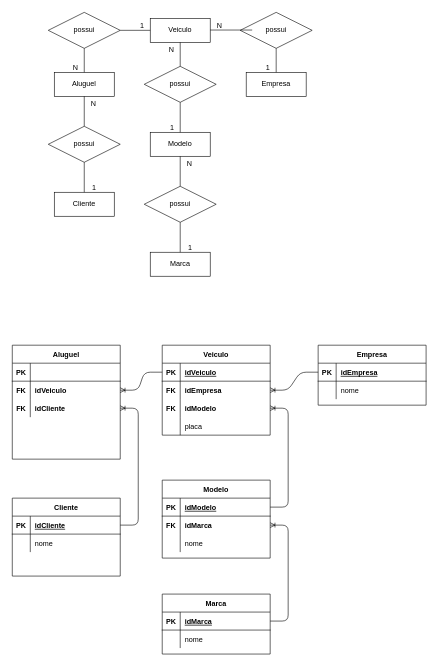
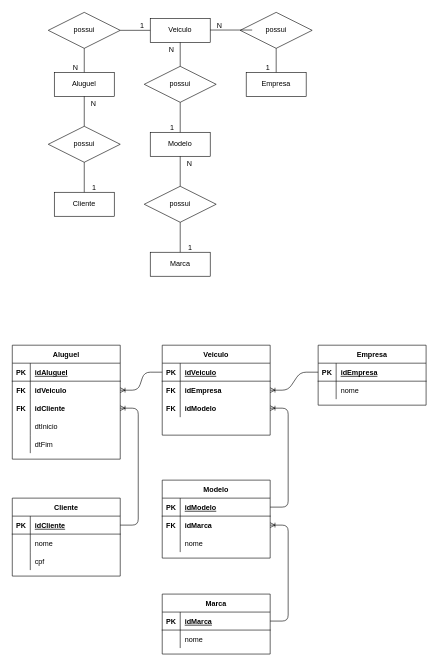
  <mxCell id="0" />
  <mxCell id="1" parent="0" />
  <mxCell id="2" value="Empresa" style="whiteSpace=wrap;html=1;align=center;" parent="1" vertex="1"><mxGeometry x="410" y="120" width="100" height="40" as="geometry" /></mxCell>
  <mxCell id="3" value="Veiculo" style="whiteSpace=wrap;html=1;align=center;" parent="1" vertex="1"><mxGeometry x="250" y="30" width="100" height="40" as="geometry" /></mxCell>
  <mxCell id="4" value="Aluguel" style="whiteSpace=wrap;html=1;align=center;" parent="1" vertex="1"><mxGeometry x="90" y="120" width="100" height="40" as="geometry" /></mxCell>
  <mxCell id="5" value="possui" style="shape=rhombus;perimeter=rhombusPerimeter;whiteSpace=wrap;html=1;align=center;" parent="1" vertex="1"><mxGeometry x="400" y="20" width="120" height="60" as="geometry" /></mxCell>
  <mxCell id="6" value="" style="endArrow=none;html=1;rounded=0;exitX=0.5;exitY=1;exitDx=0;exitDy=0;entryX=0.5;entryY=0;entryDx=0;entryDy=0;" parent="1" source="5" target="2" edge="1"><mxGeometry relative="1" as="geometry"><mxPoint x="290" y="200" as="sourcePoint" /><mxPoint x="450" y="200" as="targetPoint" /></mxGeometry></mxCell>
  <mxCell id="7" value="1" style="resizable=0;html=1;align=right;verticalAlign=bottom;" parent="6" connectable="0" vertex="1"><mxGeometry x="1" relative="1" as="geometry"><mxPoint x="-10" as="offset" /></mxGeometry></mxCell>
  <mxCell id="8" value="" style="endArrow=none;html=1;rounded=0;entryX=1;entryY=0.5;entryDx=0;entryDy=0;exitX=0;exitY=0.5;exitDx=0;exitDy=0;" parent="1" edge="1"><mxGeometry relative="1" as="geometry"><mxPoint x="420" y="49.5" as="sourcePoint" /><mxPoint x="350" y="49.5" as="targetPoint" /></mxGeometry></mxCell>
  <mxCell id="9" value="N" style="resizable=0;html=1;align=right;verticalAlign=bottom;" parent="8" connectable="0" vertex="1"><mxGeometry x="1" relative="1" as="geometry"><mxPoint x="20" y="0.5" as="offset" /></mxGeometry></mxCell>
  <mxCell id="10" value="Cliente" style="shape=table;startSize=30;container=1;collapsible=1;childLayout=tableLayout;fixedRows=1;rowLines=0;fontStyle=1;align=center;resizeLast=1;" parent="1" vertex="1"><mxGeometry x="20" y="830" width="180" height="130" as="geometry" /></mxCell>
  <mxCell id="11" value="" style="shape=partialRectangle;collapsible=0;dropTarget=0;pointerEvents=0;fillColor=none;top=0;left=0;bottom=1;right=0;points=[[0,0.5],[1,0.5]];portConstraint=eastwest;" parent="10" vertex="1"><mxGeometry y="30" width="180" height="30" as="geometry" /></mxCell>
  <mxCell id="12" value="PK" style="shape=partialRectangle;connectable=0;fillColor=none;top=0;left=0;bottom=0;right=0;fontStyle=1;overflow=hidden;" parent="11" vertex="1"><mxGeometry width="30" height="30" as="geometry" /></mxCell>
  <mxCell id="13" value="idCliente" style="shape=partialRectangle;connectable=0;fillColor=none;top=0;left=0;bottom=0;right=0;align=left;spacingLeft=6;fontStyle=5;overflow=hidden;" parent="11" vertex="1"><mxGeometry x="30" width="150" height="30" as="geometry" /></mxCell>
  <mxCell id="14" value="" style="shape=partialRectangle;collapsible=0;dropTarget=0;pointerEvents=0;fillColor=none;top=0;left=0;bottom=0;right=0;points=[[0,0.5],[1,0.5]];portConstraint=eastwest;" parent="10" vertex="1"><mxGeometry y="60" width="180" height="30" as="geometry" /></mxCell>
  <mxCell id="15" value="" style="shape=partialRectangle;connectable=0;fillColor=none;top=0;left=0;bottom=0;right=0;editable=1;overflow=hidden;" parent="14" vertex="1"><mxGeometry width="30" height="30" as="geometry" /></mxCell>
  <mxCell id="16" value="nome" style="shape=partialRectangle;connectable=0;fillColor=none;top=0;left=0;bottom=0;right=0;align=left;spacingLeft=6;overflow=hidden;" parent="14" vertex="1"><mxGeometry x="30" width="150" height="30" as="geometry" /></mxCell>
  <mxCell id="17" value="" style="shape=partialRectangle;collapsible=0;dropTarget=0;pointerEvents=0;fillColor=none;top=0;left=0;bottom=0;right=0;points=[[0,0.5],[1,0.5]];portConstraint=eastwest;" parent="10" vertex="1"><mxGeometry y="90" width="180" height="30" as="geometry" /></mxCell>
  <mxCell id="18" value="" style="shape=partialRectangle;connectable=0;fillColor=none;top=0;left=0;bottom=0;right=0;editable=1;overflow=hidden;" parent="17" vertex="1"><mxGeometry width="30" height="30" as="geometry" /></mxCell>
+ <mxCell id="19" value="cpf" style="shape=partialRectangle;connectable=0;fillColor=none;top=0;left=0;bottom=0;right=0;align=left;spacingLeft=6;overflow=hidden;" parent="17" vertex="1"><mxGeometry x="30" width="150" height="30" as="geometry" /></mxCell>
  <mxCell id="20" value="Veiculo" style="shape=table;startSize=30;container=1;collapsible=1;childLayout=tableLayout;fixedRows=1;rowLines=0;fontStyle=1;align=center;resizeLast=1;" parent="1" vertex="1"><mxGeometry x="270" y="575" width="180" height="150" as="geometry" /></mxCell>
  <mxCell id="21" value="" style="shape=partialRectangle;collapsible=0;dropTarget=0;pointerEvents=0;fillColor=none;top=0;left=0;bottom=1;right=0;points=[[0,0.5],[1,0.5]];portConstraint=eastwest;" parent="20" vertex="1"><mxGeometry y="30" width="180" height="30" as="geometry" /></mxCell>
  <mxCell id="22" value="PK" style="shape=partialRectangle;connectable=0;fillColor=none;top=0;left=0;bottom=0;right=0;fontStyle=1;overflow=hidden;" parent="21" vertex="1"><mxGeometry width="30" height="30" as="geometry" /></mxCell>
  <mxCell id="23" value="idVeiculo" style="shape=partialRectangle;connectable=0;fillColor=none;top=0;left=0;bottom=0;right=0;align=left;spacingLeft=6;fontStyle=5;overflow=hidden;" parent="21" vertex="1"><mxGeometry x="30" width="150" height="30" as="geometry" /></mxCell>
  <mxCell id="24" value="" style="shape=partialRectangle;collapsible=0;dropTarget=0;pointerEvents=0;fillColor=none;top=0;left=0;bottom=0;right=0;points=[[0,0.5],[1,0.5]];portConstraint=eastwest;" parent="20" vertex="1"><mxGeometry y="60" width="180" height="30" as="geometry" /></mxCell>
  <mxCell id="25" value="FK" style="shape=partialRectangle;connectable=0;fillColor=none;top=0;left=0;bottom=0;right=0;editable=1;overflow=hidden;fontStyle=1" parent="24" vertex="1"><mxGeometry width="30" height="30" as="geometry" /></mxCell>
  <mxCell id="26" value="idEmpresa" style="shape=partialRectangle;connectable=0;fillColor=none;top=0;left=0;bottom=0;right=0;align=left;spacingLeft=6;overflow=hidden;fontStyle=1" parent="24" vertex="1"><mxGeometry x="30" width="150" height="30" as="geometry" /></mxCell>
  <mxCell id="27" value="" style="shape=partialRectangle;collapsible=0;dropTarget=0;pointerEvents=0;fillColor=none;top=0;left=0;bottom=0;right=0;points=[[0,0.5],[1,0.5]];portConstraint=eastwest;" parent="20" vertex="1"><mxGeometry y="90" width="180" height="30" as="geometry" /></mxCell>
  <mxCell id="28" value="FK" style="shape=partialRectangle;connectable=0;fillColor=none;top=0;left=0;bottom=0;right=0;editable=1;overflow=hidden;fontStyle=1" parent="27" vertex="1"><mxGeometry width="30" height="30" as="geometry" /></mxCell>
  <mxCell id="29" value="idModelo" style="shape=partialRectangle;connectable=0;fillColor=none;top=0;left=0;bottom=0;right=0;align=left;spacingLeft=6;overflow=hidden;fontStyle=1" parent="27" vertex="1"><mxGeometry x="30" width="150" height="30" as="geometry" /></mxCell>
  <mxCell id="30" value="" style="shape=partialRectangle;collapsible=0;dropTarget=0;pointerEvents=0;fillColor=none;top=0;left=0;bottom=0;right=0;points=[[0,0.5],[1,0.5]];portConstraint=eastwest;" parent="20" vertex="1"><mxGeometry y="120" width="180" height="30" as="geometry" /></mxCell>
  <mxCell id="31" value="" style="shape=partialRectangle;connectable=0;fillColor=none;top=0;left=0;bottom=0;right=0;editable=1;overflow=hidden;" parent="30" vertex="1"><mxGeometry width="30" height="30" as="geometry" /></mxCell>
- <mxCell id="32" value="placa" style="shape=partialRectangle;connectable=0;fillColor=none;top=0;left=0;bottom=0;right=0;align=left;spacingLeft=6;overflow=hidden;" parent="30" vertex="1"><mxGeometry x="30" width="150" height="30" as="geometry" /></mxCell>
  <mxCell id="33" value="Empresa" style="shape=table;startSize=30;container=1;collapsible=1;childLayout=tableLayout;fixedRows=1;rowLines=0;fontStyle=1;align=center;resizeLast=1;" parent="1" vertex="1"><mxGeometry x="530" y="575" width="180" height="100" as="geometry" /></mxCell>
  <mxCell id="34" value="" style="shape=partialRectangle;collapsible=0;dropTarget=0;pointerEvents=0;fillColor=none;top=0;left=0;bottom=1;right=0;points=[[0,0.5],[1,0.5]];portConstraint=eastwest;" parent="33" vertex="1"><mxGeometry y="30" width="180" height="30" as="geometry" /></mxCell>
  <mxCell id="35" value="PK" style="shape=partialRectangle;connectable=0;fillColor=none;top=0;left=0;bottom=0;right=0;fontStyle=1;overflow=hidden;" parent="34" vertex="1"><mxGeometry width="30" height="30" as="geometry" /></mxCell>
  <mxCell id="36" value="idEmpresa" style="shape=partialRectangle;connectable=0;fillColor=none;top=0;left=0;bottom=0;right=0;align=left;spacingLeft=6;fontStyle=5;overflow=hidden;" parent="34" vertex="1"><mxGeometry x="30" width="150" height="30" as="geometry" /></mxCell>
  <mxCell id="37" value="" style="shape=partialRectangle;collapsible=0;dropTarget=0;pointerEvents=0;fillColor=none;top=0;left=0;bottom=0;right=0;points=[[0,0.5],[1,0.5]];portConstraint=eastwest;" parent="33" vertex="1"><mxGeometry y="60" width="180" height="30" as="geometry" /></mxCell>
  <mxCell id="38" value="" style="shape=partialRectangle;connectable=0;fillColor=none;top=0;left=0;bottom=0;right=0;editable=1;overflow=hidden;" parent="37" vertex="1"><mxGeometry width="30" height="30" as="geometry" /></mxCell>
  <mxCell id="39" value="nome" style="shape=partialRectangle;connectable=0;fillColor=none;top=0;left=0;bottom=0;right=0;align=left;spacingLeft=6;overflow=hidden;" parent="37" vertex="1"><mxGeometry x="30" width="150" height="30" as="geometry" /></mxCell>
  <mxCell id="40" value="possui" style="shape=rhombus;perimeter=rhombusPerimeter;whiteSpace=wrap;html=1;align=center;" parent="1" vertex="1"><mxGeometry x="80" y="20" width="120" height="60" as="geometry" /></mxCell>
  <mxCell id="41" value="" style="endArrow=none;html=1;rounded=0;exitX=1;exitY=0.5;exitDx=0;exitDy=0;entryX=0;entryY=0.5;entryDx=0;entryDy=0;" parent="1" source="40" target="3" edge="1"><mxGeometry relative="1" as="geometry"><mxPoint x="160" y="110" as="sourcePoint" /><mxPoint x="320" y="110" as="targetPoint" /></mxGeometry></mxCell>
  <mxCell id="42" value="1" style="resizable=0;html=1;align=right;verticalAlign=bottom;" parent="41" connectable="0" vertex="1"><mxGeometry x="1" relative="1" as="geometry"><mxPoint x="-10" as="offset" /></mxGeometry></mxCell>
  <mxCell id="43" value="" style="endArrow=none;html=1;rounded=0;entryX=0.5;entryY=0;entryDx=0;entryDy=0;exitX=0.5;exitY=1;exitDx=0;exitDy=0;" parent="1" target="4" edge="1"><mxGeometry relative="1" as="geometry"><mxPoint x="140" y="80" as="sourcePoint" /><mxPoint x="170" y="90" as="targetPoint" /></mxGeometry></mxCell>
  <mxCell id="44" value="N" style="resizable=0;html=1;align=right;verticalAlign=bottom;" parent="43" connectable="0" vertex="1"><mxGeometry x="1" relative="1" as="geometry"><mxPoint x="-10" as="offset" /></mxGeometry></mxCell>
  <mxCell id="45" value="" style="edgeStyle=entityRelationEdgeStyle;fontSize=12;html=1;endArrow=ERoneToMany;" parent="1" source="34" target="24" edge="1"><mxGeometry width="100" height="100" relative="1" as="geometry"><mxPoint x="490" y="835" as="sourcePoint" /><mxPoint x="590" y="735" as="targetPoint" /></mxGeometry></mxCell>
  <mxCell id="46" value="Modelo" style="whiteSpace=wrap;html=1;align=center;" vertex="1" parent="1"><mxGeometry x="250" y="220" width="100" height="40" as="geometry" /></mxCell>
  <mxCell id="47" value="possui" style="shape=rhombus;perimeter=rhombusPerimeter;whiteSpace=wrap;html=1;align=center;" vertex="1" parent="1"><mxGeometry x="240" y="110" width="120" height="60" as="geometry" /></mxCell>
  <mxCell id="48" value="possui" style="shape=rhombus;perimeter=rhombusPerimeter;whiteSpace=wrap;html=1;align=center;" vertex="1" parent="1"><mxGeometry x="240" y="310" width="120" height="60" as="geometry" /></mxCell>
  <mxCell id="49" value="Marca" style="whiteSpace=wrap;html=1;align=center;" vertex="1" parent="1"><mxGeometry x="250" y="420" width="100" height="40" as="geometry" /></mxCell>
  <mxCell id="50" value="" style="endArrow=none;html=1;rounded=0;entryX=0.5;entryY=1;entryDx=0;entryDy=0;exitX=0.5;exitY=0;exitDx=0;exitDy=0;" edge="1" parent="1" source="47" target="3"><mxGeometry relative="1" as="geometry"><mxPoint x="190" y="190" as="sourcePoint" /><mxPoint x="350" y="190" as="targetPoint" /></mxGeometry></mxCell>
  <mxCell id="51" value="N" style="resizable=0;html=1;align=right;verticalAlign=bottom;" connectable="0" vertex="1" parent="50"><mxGeometry x="1" relative="1" as="geometry"><mxPoint x="-10" y="20" as="offset" /></mxGeometry></mxCell>
  <mxCell id="52" value="" style="endArrow=none;html=1;rounded=0;exitX=0.5;exitY=1;exitDx=0;exitDy=0;entryX=0.5;entryY=0;entryDx=0;entryDy=0;" edge="1" parent="1" source="47" target="46"><mxGeometry relative="1" as="geometry"><mxPoint x="360" y="200" as="sourcePoint" /><mxPoint x="520" y="200" as="targetPoint" /></mxGeometry></mxCell>
  <mxCell id="53" value="1" style="resizable=0;html=1;align=right;verticalAlign=bottom;" connectable="0" vertex="1" parent="52"><mxGeometry x="1" relative="1" as="geometry"><mxPoint x="-10" as="offset" /></mxGeometry></mxCell>
  <mxCell id="54" value="" style="endArrow=none;html=1;rounded=0;exitX=0.5;exitY=0;exitDx=0;exitDy=0;entryX=0.5;entryY=1;entryDx=0;entryDy=0;" edge="1" parent="1" source="48" target="46"><mxGeometry relative="1" as="geometry"><mxPoint x="490" y="350" as="sourcePoint" /><mxPoint x="650" y="350" as="targetPoint" /></mxGeometry></mxCell>
  <mxCell id="55" value="N" style="resizable=0;html=1;align=right;verticalAlign=bottom;" connectable="0" vertex="1" parent="54"><mxGeometry x="1" relative="1" as="geometry"><mxPoint x="20" y="20" as="offset" /></mxGeometry></mxCell>
  <mxCell id="56" value="" style="endArrow=none;html=1;rounded=0;exitX=0.5;exitY=1;exitDx=0;exitDy=0;entryX=0.5;entryY=0;entryDx=0;entryDy=0;" edge="1" parent="1" source="48" target="49"><mxGeometry relative="1" as="geometry"><mxPoint x="380" y="430" as="sourcePoint" /><mxPoint x="540" y="430" as="targetPoint" /></mxGeometry></mxCell>
  <mxCell id="57" value="1" style="resizable=0;html=1;align=right;verticalAlign=bottom;" connectable="0" vertex="1" parent="56"><mxGeometry x="1" relative="1" as="geometry"><mxPoint x="20" as="offset" /></mxGeometry></mxCell>
  <mxCell id="58" value="possui" style="shape=rhombus;perimeter=rhombusPerimeter;whiteSpace=wrap;html=1;align=center;" vertex="1" parent="1"><mxGeometry x="80" y="210" width="120" height="60" as="geometry" /></mxCell>
  <mxCell id="59" value="Cliente" style="whiteSpace=wrap;html=1;align=center;" vertex="1" parent="1"><mxGeometry x="90" y="320" width="100" height="40" as="geometry" /></mxCell>
  <mxCell id="60" value="" style="endArrow=none;html=1;rounded=0;entryX=0.5;entryY=0;entryDx=0;entryDy=0;exitX=0.5;exitY=1;exitDx=0;exitDy=0;" edge="1" parent="1" source="58" target="59"><mxGeometry relative="1" as="geometry"><mxPoint x="-10" y="290" as="sourcePoint" /><mxPoint x="150" y="290" as="targetPoint" /></mxGeometry></mxCell>
  <mxCell id="61" value="1" style="resizable=0;html=1;align=right;verticalAlign=bottom;" connectable="0" vertex="1" parent="60"><mxGeometry x="1" relative="1" as="geometry"><mxPoint x="20" as="offset" /></mxGeometry></mxCell>
  <mxCell id="62" value="" style="endArrow=none;html=1;rounded=0;entryX=0.5;entryY=1;entryDx=0;entryDy=0;exitX=0.5;exitY=0;exitDx=0;exitDy=0;" edge="1" parent="1" source="58" target="4"><mxGeometry relative="1" as="geometry"><mxPoint x="40" y="190" as="sourcePoint" /><mxPoint x="200" y="190" as="targetPoint" /></mxGeometry></mxCell>
  <mxCell id="63" value="N" style="resizable=0;html=1;align=right;verticalAlign=bottom;" connectable="0" vertex="1" parent="62"><mxGeometry x="1" relative="1" as="geometry"><mxPoint x="20" y="20" as="offset" /></mxGeometry></mxCell>
  <mxCell id="64" value="Modelo" style="shape=table;startSize=30;container=1;collapsible=1;childLayout=tableLayout;fixedRows=1;rowLines=0;fontStyle=1;align=center;resizeLast=1;" vertex="1" parent="1"><mxGeometry x="270" y="800" width="180" height="130" as="geometry" /></mxCell>
  <mxCell id="65" value="" style="shape=partialRectangle;collapsible=0;dropTarget=0;pointerEvents=0;fillColor=none;top=0;left=0;bottom=1;right=0;points=[[0,0.5],[1,0.5]];portConstraint=eastwest;" vertex="1" parent="64"><mxGeometry y="30" width="180" height="30" as="geometry" /></mxCell>
  <mxCell id="66" value="PK" style="shape=partialRectangle;connectable=0;fillColor=none;top=0;left=0;bottom=0;right=0;fontStyle=1;overflow=hidden;" vertex="1" parent="65"><mxGeometry width="30" height="30" as="geometry" /></mxCell>
  <mxCell id="67" value="idModelo" style="shape=partialRectangle;connectable=0;fillColor=none;top=0;left=0;bottom=0;right=0;align=left;spacingLeft=6;fontStyle=5;overflow=hidden;" vertex="1" parent="65"><mxGeometry x="30" width="150" height="30" as="geometry" /></mxCell>
  <mxCell id="68" value="" style="shape=partialRectangle;collapsible=0;dropTarget=0;pointerEvents=0;fillColor=none;top=0;left=0;bottom=0;right=0;points=[[0,0.5],[1,0.5]];portConstraint=eastwest;" vertex="1" parent="64"><mxGeometry y="60" width="180" height="30" as="geometry" /></mxCell>
  <mxCell id="69" value="FK" style="shape=partialRectangle;connectable=0;fillColor=none;top=0;left=0;bottom=0;right=0;editable=1;overflow=hidden;fontStyle=1" vertex="1" parent="68"><mxGeometry width="30" height="30" as="geometry" /></mxCell>
  <mxCell id="70" value="idMarca" style="shape=partialRectangle;connectable=0;fillColor=none;top=0;left=0;bottom=0;right=0;align=left;spacingLeft=6;overflow=hidden;fontStyle=1" vertex="1" parent="68"><mxGeometry x="30" width="150" height="30" as="geometry" /></mxCell>
  <mxCell id="71" value="" style="shape=partialRectangle;collapsible=0;dropTarget=0;pointerEvents=0;fillColor=none;top=0;left=0;bottom=0;right=0;points=[[0,0.5],[1,0.5]];portConstraint=eastwest;" vertex="1" parent="64"><mxGeometry y="90" width="180" height="30" as="geometry" /></mxCell>
  <mxCell id="72" value="" style="shape=partialRectangle;connectable=0;fillColor=none;top=0;left=0;bottom=0;right=0;editable=1;overflow=hidden;" vertex="1" parent="71"><mxGeometry width="30" height="30" as="geometry" /></mxCell>
  <mxCell id="73" value="nome" style="shape=partialRectangle;connectable=0;fillColor=none;top=0;left=0;bottom=0;right=0;align=left;spacingLeft=6;overflow=hidden;" vertex="1" parent="71"><mxGeometry x="30" width="150" height="30" as="geometry" /></mxCell>
  <mxCell id="74" value="Marca" style="shape=table;startSize=30;container=1;collapsible=1;childLayout=tableLayout;fixedRows=1;rowLines=0;fontStyle=1;align=center;resizeLast=1;" vertex="1" parent="1"><mxGeometry x="270" y="990" width="180" height="100" as="geometry" /></mxCell>
  <mxCell id="75" value="" style="shape=partialRectangle;collapsible=0;dropTarget=0;pointerEvents=0;fillColor=none;top=0;left=0;bottom=1;right=0;points=[[0,0.5],[1,0.5]];portConstraint=eastwest;" vertex="1" parent="74"><mxGeometry y="30" width="180" height="30" as="geometry" /></mxCell>
  <mxCell id="76" value="PK" style="shape=partialRectangle;connectable=0;fillColor=none;top=0;left=0;bottom=0;right=0;fontStyle=1;overflow=hidden;" vertex="1" parent="75"><mxGeometry width="30" height="30" as="geometry" /></mxCell>
  <mxCell id="77" value="idMarca" style="shape=partialRectangle;connectable=0;fillColor=none;top=0;left=0;bottom=0;right=0;align=left;spacingLeft=6;fontStyle=5;overflow=hidden;" vertex="1" parent="75"><mxGeometry x="30" width="150" height="30" as="geometry" /></mxCell>
  <mxCell id="78" value="" style="shape=partialRectangle;collapsible=0;dropTarget=0;pointerEvents=0;fillColor=none;top=0;left=0;bottom=0;right=0;points=[[0,0.5],[1,0.5]];portConstraint=eastwest;" vertex="1" parent="74"><mxGeometry y="60" width="180" height="30" as="geometry" /></mxCell>
  <mxCell id="79" value="" style="shape=partialRectangle;connectable=0;fillColor=none;top=0;left=0;bottom=0;right=0;editable=1;overflow=hidden;" vertex="1" parent="78"><mxGeometry width="30" height="30" as="geometry" /></mxCell>
  <mxCell id="80" value="nome" style="shape=partialRectangle;connectable=0;fillColor=none;top=0;left=0;bottom=0;right=0;align=left;spacingLeft=6;overflow=hidden;" vertex="1" parent="78"><mxGeometry x="30" width="150" height="30" as="geometry" /></mxCell>
  <mxCell id="81" value="Aluguel" style="shape=table;startSize=30;container=1;collapsible=1;childLayout=tableLayout;fixedRows=1;rowLines=0;fontStyle=1;align=center;resizeLast=1;" vertex="1" parent="1"><mxGeometry x="20" y="575" width="180" height="190" as="geometry" /></mxCell>
  <mxCell id="82" value="" style="shape=partialRectangle;collapsible=0;dropTarget=0;pointerEvents=0;fillColor=none;top=0;left=0;bottom=1;right=0;points=[[0,0.5],[1,0.5]];portConstraint=eastwest;" vertex="1" parent="81"><mxGeometry y="30" width="180" height="30" as="geometry" /></mxCell>
  <mxCell id="83" value="PK" style="shape=partialRectangle;connectable=0;fillColor=none;top=0;left=0;bottom=0;right=0;fontStyle=1;overflow=hidden;" vertex="1" parent="82"><mxGeometry width="30" height="30" as="geometry" /></mxCell>
+ <mxCell id="84" value="idAluguel" style="shape=partialRectangle;connectable=0;fillColor=none;top=0;left=0;bottom=0;right=0;align=left;spacingLeft=6;fontStyle=5;overflow=hidden;" vertex="1" parent="82"><mxGeometry x="30" width="150" height="30" as="geometry" /></mxCell>
  <mxCell id="85" value="" style="shape=partialRectangle;collapsible=0;dropTarget=0;pointerEvents=0;fillColor=none;top=0;left=0;bottom=0;right=0;points=[[0,0.5],[1,0.5]];portConstraint=eastwest;" vertex="1" parent="81"><mxGeometry y="60" width="180" height="30" as="geometry" /></mxCell>
  <mxCell id="86" value="FK" style="shape=partialRectangle;connectable=0;fillColor=none;top=0;left=0;bottom=0;right=0;editable=1;overflow=hidden;fontStyle=1" vertex="1" parent="85"><mxGeometry width="30" height="30" as="geometry" /></mxCell>
  <mxCell id="87" value="idVeiculo" style="shape=partialRectangle;connectable=0;fillColor=none;top=0;left=0;bottom=0;right=0;align=left;spacingLeft=6;overflow=hidden;fontStyle=1" vertex="1" parent="85"><mxGeometry x="30" width="150" height="30" as="geometry" /></mxCell>
  <mxCell id="88" value="" style="shape=partialRectangle;collapsible=0;dropTarget=0;pointerEvents=0;fillColor=none;top=0;left=0;bottom=0;right=0;points=[[0,0.5],[1,0.5]];portConstraint=eastwest;" vertex="1" parent="81"><mxGeometry y="90" width="180" height="30" as="geometry" /></mxCell>
  <mxCell id="89" value="FK" style="shape=partialRectangle;connectable=0;fillColor=none;top=0;left=0;bottom=0;right=0;editable=1;overflow=hidden;fontStyle=1" vertex="1" parent="88"><mxGeometry width="30" height="30" as="geometry" /></mxCell>
  <mxCell id="90" value="idCliente" style="shape=partialRectangle;connectable=0;fillColor=none;top=0;left=0;bottom=0;right=0;align=left;spacingLeft=6;overflow=hidden;fontStyle=1" vertex="1" parent="88"><mxGeometry x="30" width="150" height="30" as="geometry" /></mxCell>
  <mxCell id="91" value="" style="shape=partialRectangle;collapsible=0;dropTarget=0;pointerEvents=0;fillColor=none;top=0;left=0;bottom=0;right=0;points=[[0,0.5],[1,0.5]];portConstraint=eastwest;" vertex="1" parent="81"><mxGeometry y="120" width="180" height="30" as="geometry" /></mxCell>
  <mxCell id="92" value="" style="shape=partialRectangle;connectable=0;fillColor=none;top=0;left=0;bottom=0;right=0;editable=1;overflow=hidden;" vertex="1" parent="91"><mxGeometry width="30" height="30" as="geometry" /></mxCell>
+ <mxCell id="93" value="dtInicio" style="shape=partialRectangle;connectable=0;fillColor=none;top=0;left=0;bottom=0;right=0;align=left;spacingLeft=6;overflow=hidden;" vertex="1" parent="91"><mxGeometry x="30" width="150" height="30" as="geometry" /></mxCell>
  <mxCell id="94" value="" style="shape=partialRectangle;collapsible=0;dropTarget=0;pointerEvents=0;fillColor=none;top=0;left=0;bottom=0;right=0;points=[[0,0.5],[1,0.5]];portConstraint=eastwest;" vertex="1" parent="81"><mxGeometry y="150" width="180" height="30" as="geometry" /></mxCell>
  <mxCell id="95" value="" style="shape=partialRectangle;connectable=0;fillColor=none;top=0;left=0;bottom=0;right=0;editable=1;overflow=hidden;" vertex="1" parent="94"><mxGeometry width="30" height="30" as="geometry" /></mxCell>
+ <mxCell id="96" value="dtFim" style="shape=partialRectangle;connectable=0;fillColor=none;top=0;left=0;bottom=0;right=0;align=left;spacingLeft=6;overflow=hidden;" vertex="1" parent="94"><mxGeometry x="30" width="150" height="30" as="geometry" /></mxCell>
  <mxCell id="97" value="" style="edgeStyle=entityRelationEdgeStyle;fontSize=12;html=1;endArrow=ERoneToMany;" edge="1" parent="1" source="11" target="88"><mxGeometry width="100" height="100" relative="1" as="geometry"><mxPoint x="-10" y="870" as="sourcePoint" /><mxPoint x="90" y="770" as="targetPoint" /></mxGeometry></mxCell>
  <mxCell id="98" value="" style="edgeStyle=entityRelationEdgeStyle;fontSize=12;html=1;endArrow=ERoneToMany;" edge="1" parent="1" source="21" target="85"><mxGeometry width="100" height="100" relative="1" as="geometry"><mxPoint x="250" y="830" as="sourcePoint" /><mxPoint x="350" y="730" as="targetPoint" /></mxGeometry></mxCell>
  <mxCell id="99" value="" style="edgeStyle=entityRelationEdgeStyle;fontSize=12;html=1;endArrow=ERoneToMany;" edge="1" parent="1" source="65" target="27"><mxGeometry width="100" height="100" relative="1" as="geometry"><mxPoint x="510" y="870" as="sourcePoint" /><mxPoint x="610" y="770" as="targetPoint" /></mxGeometry></mxCell>
  <mxCell id="100" value="" style="edgeStyle=entityRelationEdgeStyle;fontSize=12;html=1;endArrow=ERoneToMany;" edge="1" parent="1" source="75" target="68"><mxGeometry width="100" height="100" relative="1" as="geometry"><mxPoint x="480" y="1040" as="sourcePoint" /><mxPoint x="580" y="940" as="targetPoint" /></mxGeometry></mxCell>
